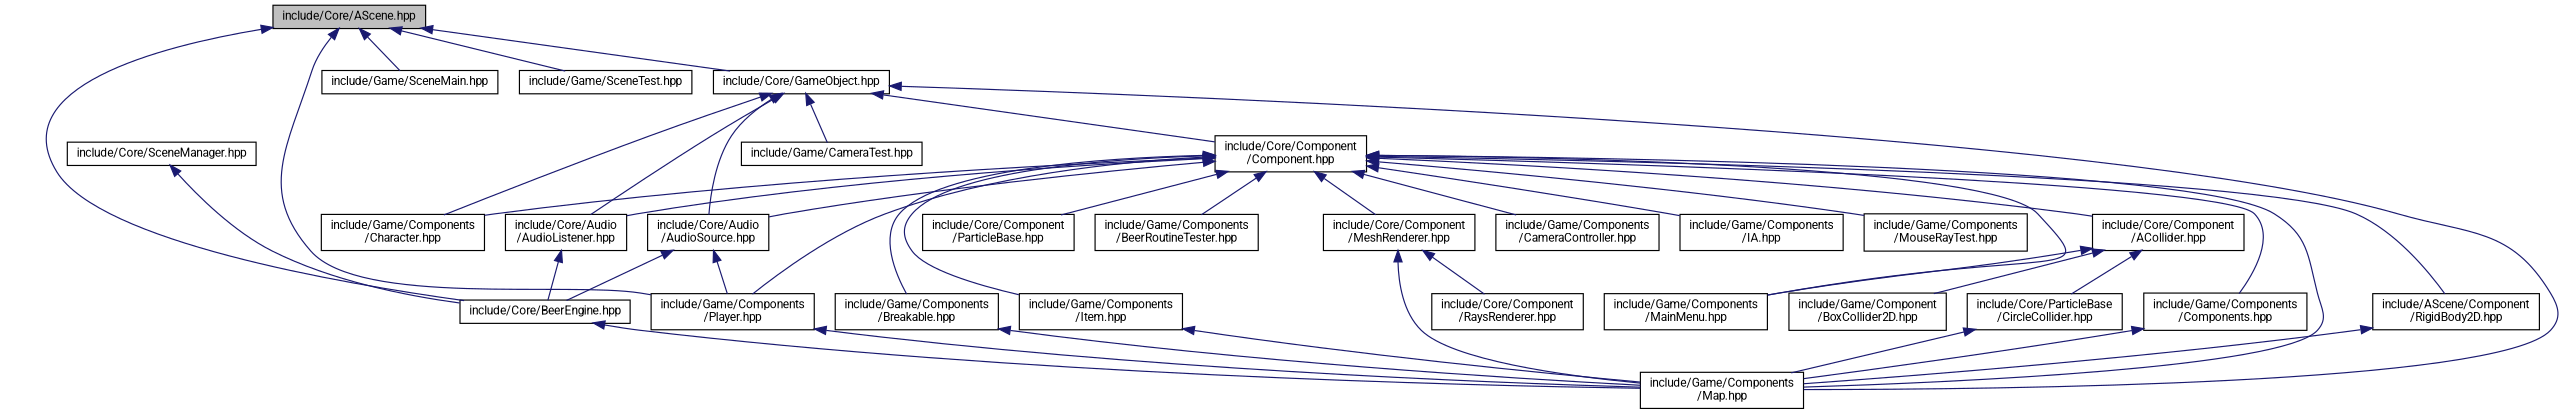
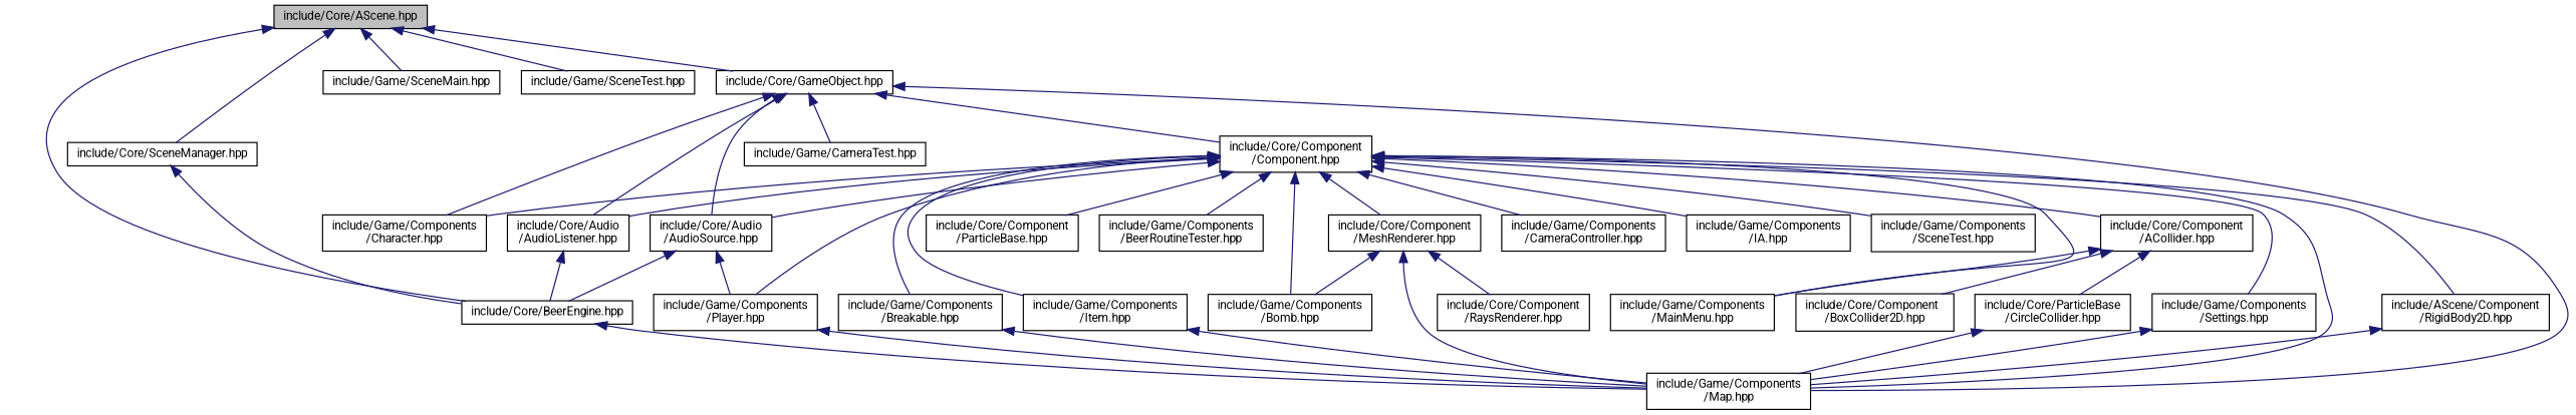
  digraph {
    fontname=Roboto
    node [color=black fillcolor=white fontname=Roboto fontsize=10 shape=record style=filled]
    edge [color=midnightblue dir=back fontname=Roboto fontsize=10 labelfontname=Helvetica labelfontsize=10 style=solid]
    n1 [fillcolor=grey75 fontcolor=black height=0.2 label="include/Core/AScene.hpp" width=0.4]
    n2 [height=0.2 label="include/Core/BeerEngine.hpp" width=0.4]
    n3 [height=0.2 label="include/Core/SceneManager.hpp" width=0.4]
    n4 [height=0.2 label="include/Core/GameObject.hpp" width=0.4]
    n5 [height=0.2 label="include/Game/SceneMain.hpp" width=0.4]
    n6 [height=0.2 label="include/Game/SceneTest.hpp" width=0.4]
    n7 [height=0.2 label="include/Game/Components\l/Map.hpp" width=0.4]
    n8 [height=0.2 label="include/Core/Audio\l/AudioListener.hpp" width=0.4]
    n9 [height=0.2 label="include/Core/Audio\l/AudioSource.hpp" width=0.4]
    n10 [height=0.2 label="include/Core/Component\l/Component.hpp" width=0.4]
    n11 [height=0.2 label="include/Game/Components\l/Character.hpp" width=0.4]
    n12 [height=0.2 label="include/Game/CameraTest.hpp" width=0.4]
    n13 [height=0.2 label="include/Game/Components\l/Player.hpp" width=0.4]
    n14 [height=0.2 label="include/Core/Component\l/ACollider.hpp" width=0.4]
+   n15 [height=0.2 label="include/Game/Components\l/Bomb.hpp" width=0.4]
    n16 [height=0.2 label="include/Core/Component\l/MeshRenderer.hpp" width=0.4]
    n17 [height=0.2 label="include/Core/Component\l/ParticleBase.hpp" width=0.4]
    n18 [height=0.2 label="include/AScene/Component\l/RigidBody2D.hpp" width=0.4]
    n19 [height=0.2 label="include/Game/Components\l/BeerRoutineTester.hpp" width=0.4]
    n20 [height=0.2 label="include/Game/Components\l/Breakable.hpp" width=0.4]
    n21 [height=0.2 label="include/Game/Components\l/CameraController.hpp" width=0.4]
    n22 [height=0.2 label="include/Game/Components\l/IA.hpp" width=0.4]
    n23 [height=0.2 label="include/Game/Components\l/Item.hpp" width=0.4]
    n24 [height=0.2 label="include/Game/Components\l/MainMenu.hpp" width=0.4]
-   n25 [height=0.2 label="include/Game/Components\l/MouseRayTest.hpp" width=0.4]
-   n26 [height=0.2 label="include/Game/Components\l/Components.hpp" width=0.4]
-   n27 [height=0.2 label="include/Game/Component\l/BoxCollider2D.hpp" width=0.4]
+   n25 [height=0.2 label="include/Game/Components\l/SceneTest.hpp" width=0.4]
+   n26 [height=0.2 label="include/Game/Components\l/Settings.hpp" width=0.4]
+   n27 [height=0.2 label="include/Core/Component\l/BoxCollider2D.hpp" width=0.4]
    n28 [height=0.2 label="include/Core/ParticleBase\l/CircleCollider.hpp" width=0.4]
    n29 [height=0.2 label="include/Core/Component\l/RaysRenderer.hpp" width=0.4]
    n1 -> n2
-   n1 -> n13
+   n1 -> n3
    n1 -> n4
    n1 -> n5
    n1 -> n6
    n2 -> n7
    n3 -> n2
    n4 -> n7
    n4 -> n8
    n4 -> n9
    n4 -> n10
    n4 -> n11
    n4 -> n12
    n8 -> n2
    n9 -> n2
    n9 -> n13
    n10 -> n7
    n10 -> n8
    n10 -> n9
    n10 -> n11
    n10 -> n13
    n10 -> n14
+   n10 -> n15
    n10 -> n16
    n10 -> n17
    n10 -> n18
    n10 -> n19
    n10 -> n20
    n10 -> n21
    n10 -> n22
    n10 -> n23
    n10 -> n24
    n10 -> n25
    n10 -> n26
    n13 -> n7
    n14 -> n24
    n14 -> n27
    n14 -> n28
    n16 -> n7
+   n16 -> n15
    n16 -> n29
    n18 -> n7
    n20 -> n7
    n23 -> n7
    n26 -> n7
    n28 -> n7
  }
